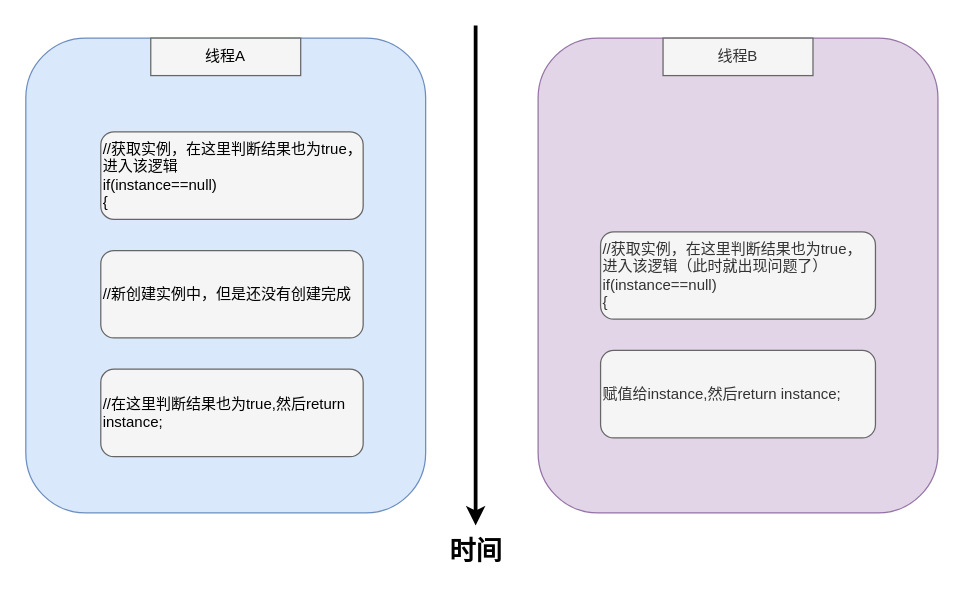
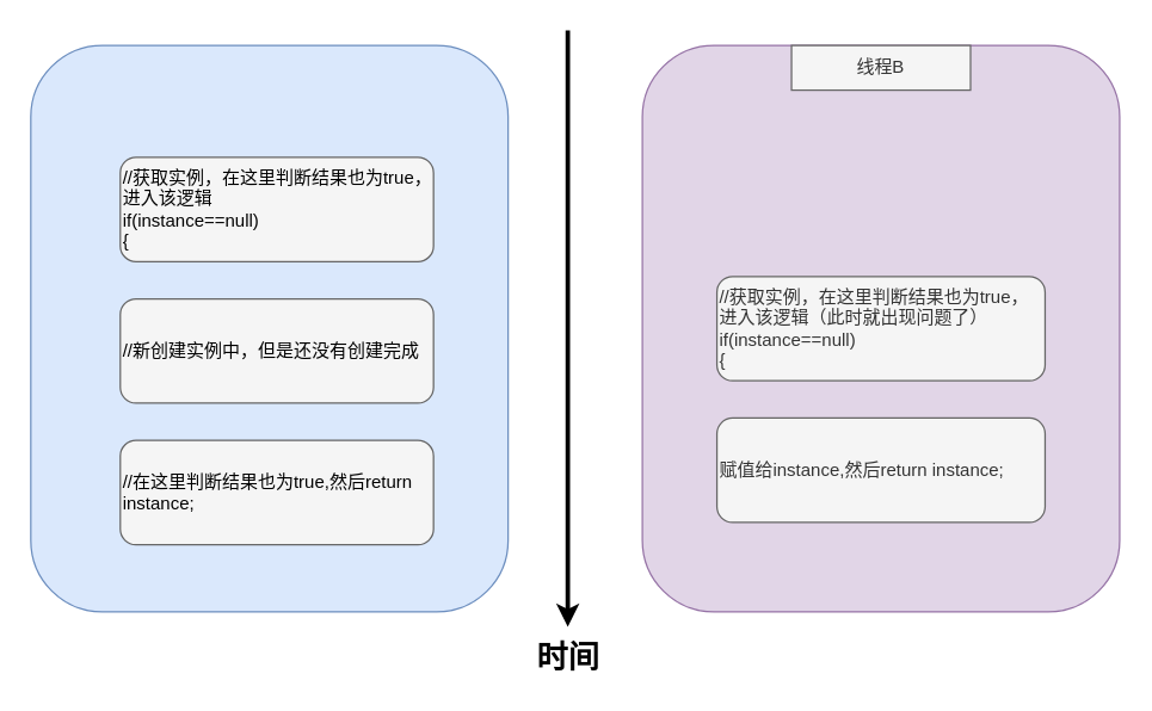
  <mxCell id="0" />
  <mxCell id="1" parent="0" />
  <mxCell id="2" value="" style="rounded=1;whiteSpace=wrap;html=1;fillColor=#e1d5e7;strokeColor=#9673a6;" vertex="1" parent="1"><mxGeometry x="430" y="30" width="320" height="380" as="geometry" /></mxCell>
  <mxCell id="3" value="" style="rounded=1;whiteSpace=wrap;html=1;fillColor=#dae8fc;strokeColor=#6c8ebf;" vertex="1" parent="1"><mxGeometry x="20" y="30" width="320" height="380" as="geometry" /></mxCell>
  <mxCell id="4" value="//获取实例，在这里判断结果也为true，进入该逻辑&lt;br&gt;if(instance==null)&lt;br&gt;{" style="rounded=1;whiteSpace=wrap;html=1;align=left;fillColor=#f5f5f5;strokeColor=#666666;" vertex="1" parent="1"><mxGeometry x="80" y="105" width="210" height="70" as="geometry" /></mxCell>
- <mxCell id="5" value="线程A" style="rounded=0;whiteSpace=wrap;html=1;fillColor=#f5f5f5;strokeColor=#666666;" vertex="1" parent="1"><mxGeometry x="120" y="30" width="120" height="30" as="geometry" /></mxCell>
  <mxCell id="6" value="//新创建实例中，但是还没有创建完成&lt;br&gt;" style="rounded=1;whiteSpace=wrap;html=1;align=left;fillColor=#f5f5f5;strokeColor=#666666;" vertex="1" parent="1"><mxGeometry x="80" y="200" width="210" height="70" as="geometry" /></mxCell>
  <mxCell id="7" value="//在这里判断结果也为true,然后return instance;" style="rounded=1;whiteSpace=wrap;html=1;align=left;fillColor=#f5f5f5;strokeColor=#666666;" vertex="1" parent="1"><mxGeometry x="80" y="295" width="210" height="70" as="geometry" /></mxCell>
  <mxCell id="8" value="//获取实例，在这里判断结果也为true，进入该逻辑（此时就出现问题了）&lt;br&gt;if(instance==null)&lt;br&gt;{" style="rounded=1;whiteSpace=wrap;html=1;align=left;fillColor=#f5f5f5;fontColor=#333333;strokeColor=#666666;" vertex="1" parent="1"><mxGeometry x="480" y="185" width="220" height="70" as="geometry" /></mxCell>
  <mxCell id="9" value="赋值给instance,然后return instance;" style="rounded=1;whiteSpace=wrap;html=1;align=left;fillColor=#f5f5f5;fontColor=#333333;strokeColor=#666666;" vertex="1" parent="1"><mxGeometry x="480" y="280" width="220" height="70" as="geometry" /></mxCell>
  <mxCell id="10" value="线程B" style="rounded=0;whiteSpace=wrap;html=1;fillColor=#f5f5f5;fontColor=#333333;strokeColor=#666666;" vertex="1" parent="1"><mxGeometry x="530" y="30" width="120" height="30" as="geometry" /></mxCell>
  <mxCell id="11" value="" style="endArrow=classic;html=1;rounded=0;strokeWidth=3;" edge="1" parent="1"><mxGeometry width="50" height="50" relative="1" as="geometry"><mxPoint x="380" y="20" as="sourcePoint" /><mxPoint x="380" y="420" as="targetPoint" /></mxGeometry></mxCell>
  <mxCell id="12" value="时间" style="text;html=1;align=center;verticalAlign=middle;resizable=0;points=[];autosize=1;strokeColor=none;fillColor=none;fontStyle=1;fontSize=21;" vertex="1" parent="1"><mxGeometry x="350" y="425" width="60" height="30" as="geometry" /></mxCell>
